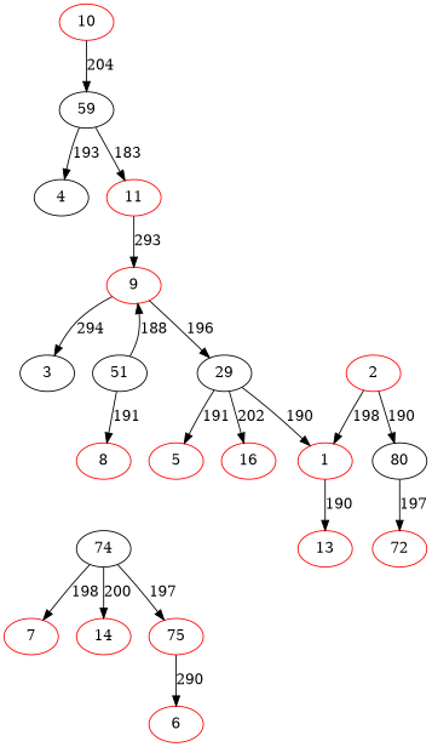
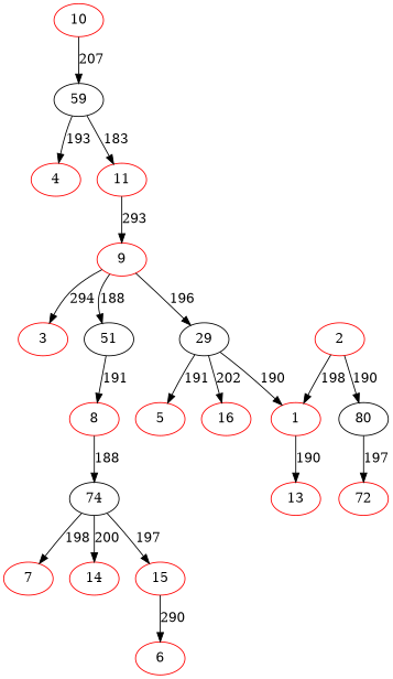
  digraph {
    node [color=red]
    59 [color=black]
    10
-   4 [color=black]
+   4
    11
    9
-   3 [color=black]
+   3
    51 [color=black]
    29 [color=black]
    8
    5
    16
    1
    74 [color=black]
    7
    14
-   15 [label=75]
+   15
    6
    2
    80 [color=black]
    13
    n21 [label=72]
    59 -> 4 [label=193]
    59 -> 11 [label=183]
-   10 -> 59 [label=204]
+   10 -> 59 [label=207]
    11 -> 9 [label=293]
    9 -> 3 [label=294]
-   51 -> 9 [label=188]
+   9 -> 51 [label=188]
    9 -> 29 [label=196]
    51 -> 8 [label=191]
    29 -> 5 [label=191]
    29 -> 16 [label=202]
    29 -> 1 [label=190]
+   8 -> 74 [label=188]
    1 -> 13 [label=190]
    74 -> 7 [label=198]
    74 -> 14 [label=200]
    74 -> 15 [label=197]
    15 -> 6 [label=290]
    2 -> 1 [label=198]
    2 -> 80 [label=190]
    80 -> n21 [label=197]
  }
